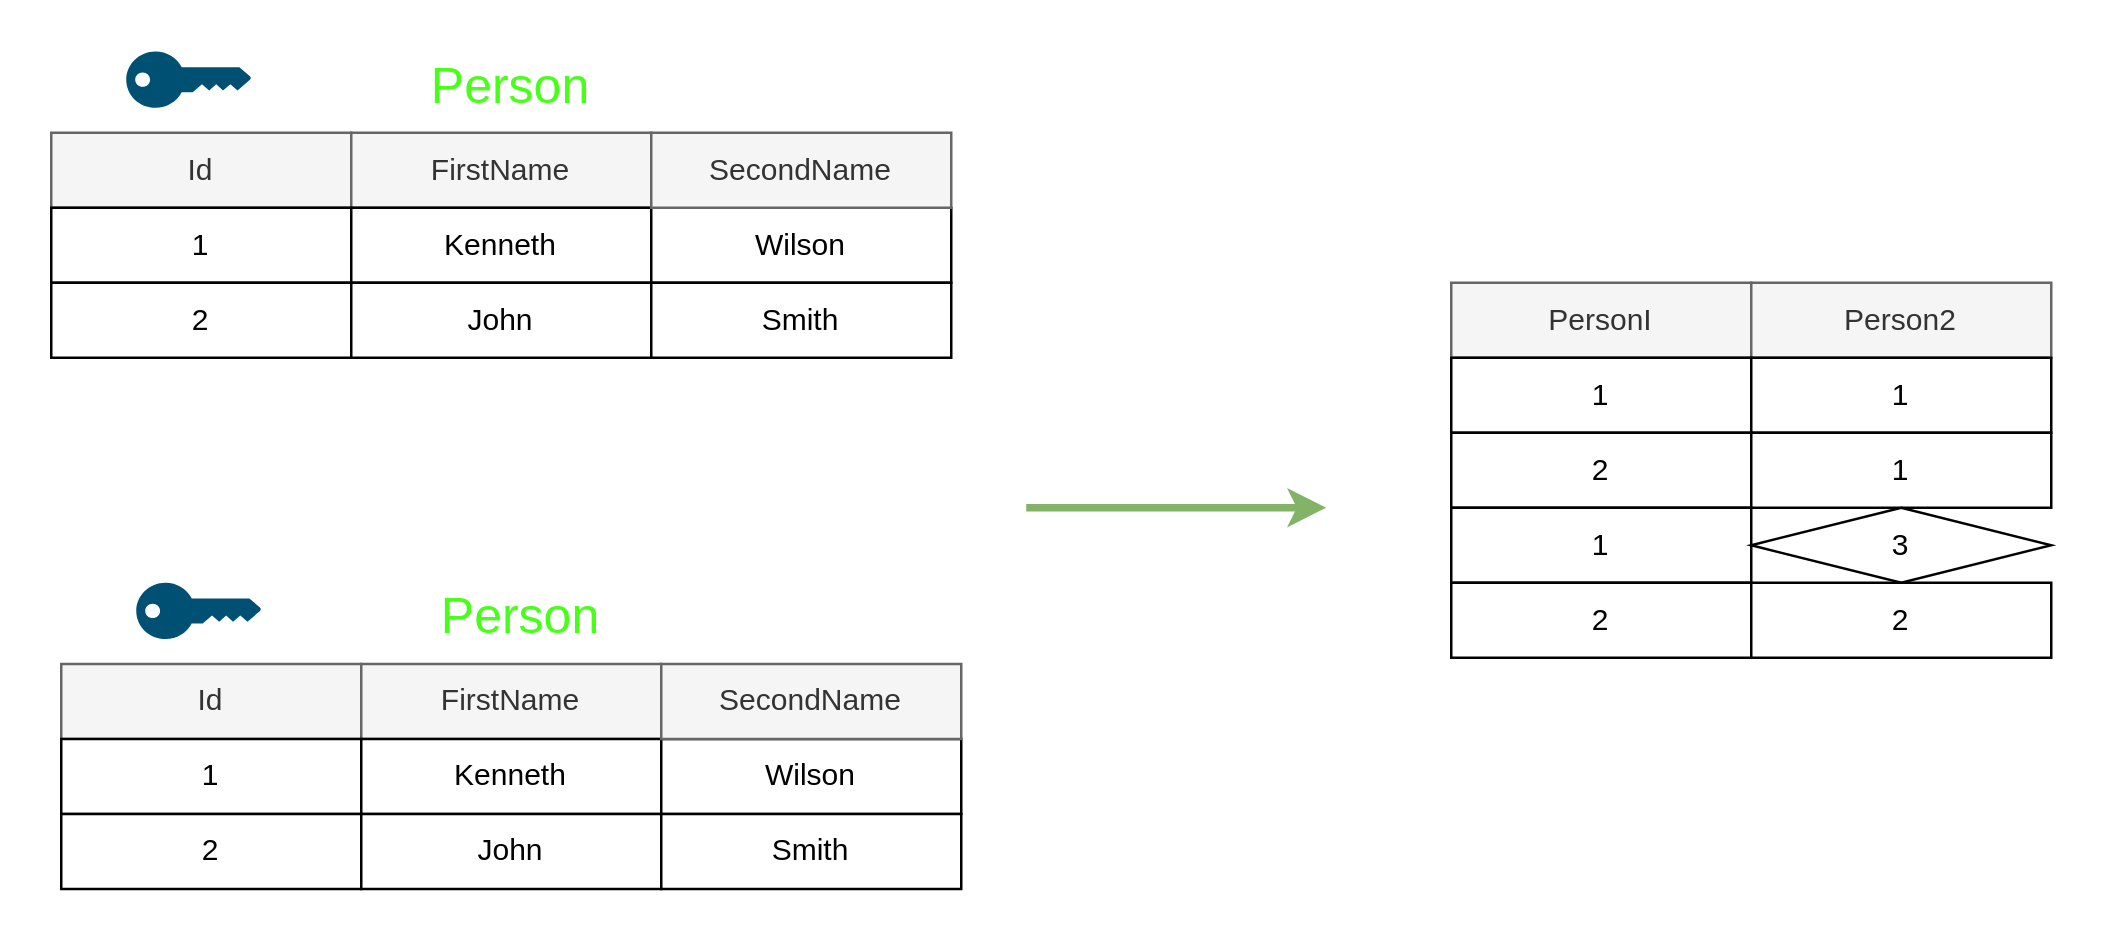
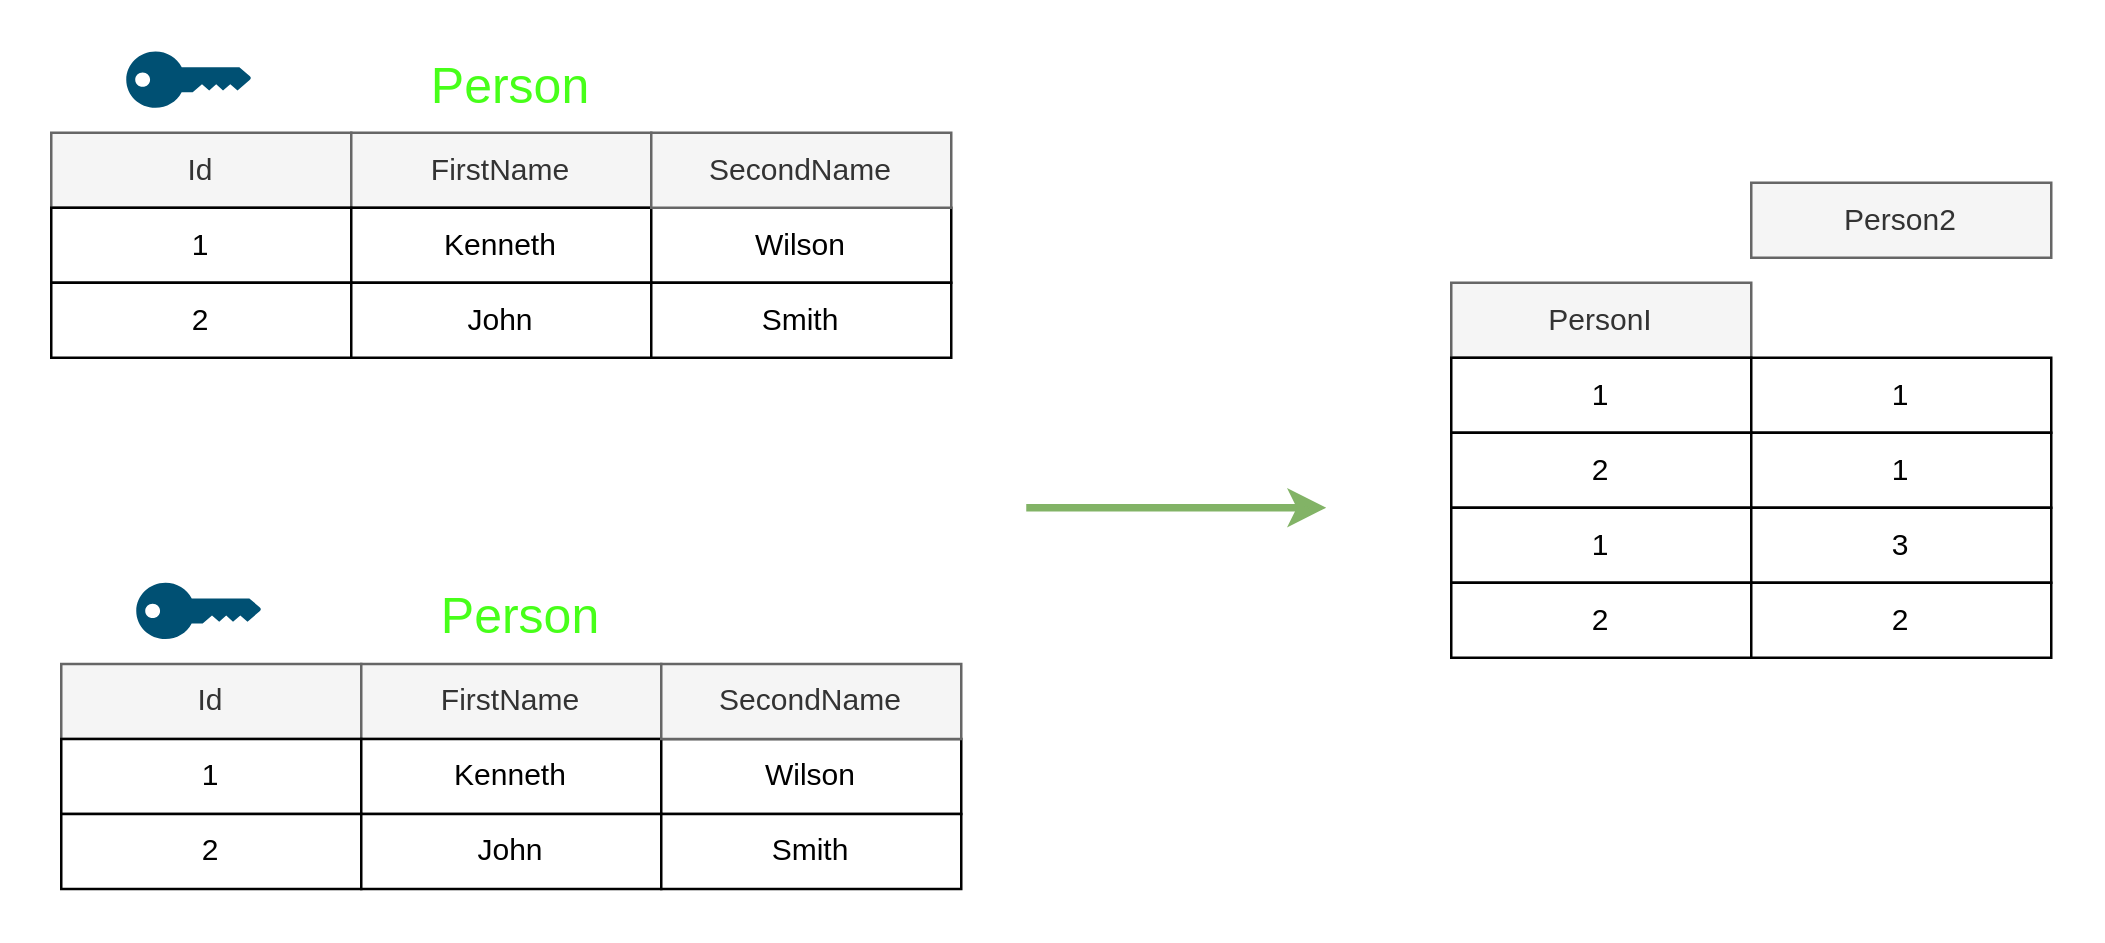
  <mxCell id="0" />
  <mxCell id="1" parent="0" />
  <mxCell id="2" value="PersonI" style="rounded=0;whiteSpace=wrap;html=1;fillColor=#f5f5f5;strokeColor=#666666;fontColor=#333333;" vertex="1" parent="1"><mxGeometry x="580" y="112.5" width="120" height="30" as="geometry" /></mxCell>
- <mxCell id="3" value="Person2" style="rounded=0;whiteSpace=wrap;html=1;fillColor=#f5f5f5;strokeColor=#666666;fontColor=#333333;" vertex="1" parent="1"><mxGeometry x="700" y="112.5" width="120" height="30" as="geometry" /></mxCell>
+ <mxCell id="3" value="Person2" style="rounded=0;whiteSpace=wrap;html=1;fillColor=#f5f5f5;strokeColor=#666666;fontColor=#333333;" vertex="1" parent="1"><mxGeometry x="700" y="72.5" width="120" height="30" as="geometry" /></mxCell>
  <mxCell id="4" value="1" style="rounded=0;whiteSpace=wrap;html=1;" vertex="1" parent="1"><mxGeometry x="580" y="142.5" width="120" height="30" as="geometry" /></mxCell>
  <mxCell id="5" value="1" style="rounded=0;whiteSpace=wrap;html=1;" vertex="1" parent="1"><mxGeometry x="700" y="142.5" width="120" height="30" as="geometry" /></mxCell>
  <mxCell id="6" value="" style="endArrow=classic;html=1;strokeWidth=3;fillColor=#d5e8d4;strokeColor=#82b366;" edge="1" parent="1"><mxGeometry width="50" height="50" relative="1" as="geometry"><mxPoint x="410" y="202.5" as="sourcePoint" /><mxPoint x="530" y="202.5" as="targetPoint" /></mxGeometry></mxCell>
  <mxCell id="7" value="Id" style="rounded=0;whiteSpace=wrap;html=1;fillColor=#f5f5f5;strokeColor=#666666;fontColor=#333333;" vertex="1" parent="1"><mxGeometry x="20" y="52.5" width="120" height="30" as="geometry" /></mxCell>
  <mxCell id="8" value="FirstName" style="rounded=0;whiteSpace=wrap;html=1;fillColor=#f5f5f5;strokeColor=#666666;fontColor=#333333;" vertex="1" parent="1"><mxGeometry x="140" y="52.5" width="120" height="30" as="geometry" /></mxCell>
  <mxCell id="9" value="1" style="rounded=0;whiteSpace=wrap;html=1;" vertex="1" parent="1"><mxGeometry x="20" y="82.5" width="120" height="30" as="geometry" /></mxCell>
  <mxCell id="10" value="Kenneth" style="rounded=0;whiteSpace=wrap;html=1;" vertex="1" parent="1"><mxGeometry x="140" y="82.5" width="120" height="30" as="geometry" /></mxCell>
  <mxCell id="11" value="Wilson" style="rounded=0;whiteSpace=wrap;html=1;" vertex="1" parent="1"><mxGeometry x="260" y="82.5" width="120" height="30" as="geometry" /></mxCell>
  <mxCell id="12" value="" style="points=[[0,0.5,0],[0.24,0,0],[0.5,0.28,0],[0.995,0.475,0],[0.5,0.72,0],[0.24,1,0]];verticalLabelPosition=bottom;html=1;verticalAlign=top;aspect=fixed;align=center;pointerEvents=1;shape=mxgraph.cisco19.key;fillColor=#005073;strokeColor=none;" vertex="1" parent="1"><mxGeometry x="50" y="20" width="50" height="22.5" as="geometry" /></mxCell>
  <mxCell id="13" value="Person" style="text;html=1;strokeColor=none;fillColor=none;align=center;verticalAlign=middle;whiteSpace=wrap;rounded=0;fontSize=20;fontColor=#47FF19;" vertex="1" parent="1"><mxGeometry x="184" y="22.5" width="40" height="20" as="geometry" /></mxCell>
  <mxCell id="14" value="SecondName" style="rounded=0;whiteSpace=wrap;html=1;fillColor=#f5f5f5;strokeColor=#666666;fontColor=#333333;" vertex="1" parent="1"><mxGeometry x="260" y="52.5" width="120" height="30" as="geometry" /></mxCell>
  <mxCell id="15" value="2" style="rounded=0;whiteSpace=wrap;html=1;" vertex="1" parent="1"><mxGeometry x="20" y="112.5" width="120" height="30" as="geometry" /></mxCell>
  <mxCell id="16" value="John" style="rounded=0;whiteSpace=wrap;html=1;" vertex="1" parent="1"><mxGeometry x="140" y="112.5" width="120" height="30" as="geometry" /></mxCell>
  <mxCell id="17" value="Smith" style="rounded=0;whiteSpace=wrap;html=1;" vertex="1" parent="1"><mxGeometry x="260" y="112.5" width="120" height="30" as="geometry" /></mxCell>
  <mxCell id="18" value="2" style="rounded=0;whiteSpace=wrap;html=1;" vertex="1" parent="1"><mxGeometry x="580" y="172.5" width="120" height="30" as="geometry" /></mxCell>
  <mxCell id="19" value="1" style="rounded=0;whiteSpace=wrap;html=1;" vertex="1" parent="1"><mxGeometry x="700" y="172.5" width="120" height="30" as="geometry" /></mxCell>
  <mxCell id="20" value="1" style="rounded=0;whiteSpace=wrap;html=1;" vertex="1" parent="1"><mxGeometry x="580" y="202.5" width="120" height="30" as="geometry" /></mxCell>
- <mxCell id="21" value="3" style="rhombus;whiteSpace=wrap;html=1;" vertex="1" parent="1"><mxGeometry x="700" y="202.5" width="120" height="30" as="geometry" /></mxCell>
+ <mxCell id="21" value="3" style="rounded=0;whiteSpace=wrap;html=1;" vertex="1" parent="1"><mxGeometry x="700" y="202.5" width="120" height="30" as="geometry" /></mxCell>
  <mxCell id="22" value="2" style="rounded=0;whiteSpace=wrap;html=1;" vertex="1" parent="1"><mxGeometry x="580" y="232.5" width="120" height="30" as="geometry" /></mxCell>
  <mxCell id="23" value="2" style="rounded=0;whiteSpace=wrap;html=1;" vertex="1" parent="1"><mxGeometry x="700" y="232.5" width="120" height="30" as="geometry" /></mxCell>
  <mxCell id="24" value="Id" style="rounded=0;whiteSpace=wrap;html=1;fillColor=#f5f5f5;strokeColor=#666666;fontColor=#333333;" vertex="1" parent="1"><mxGeometry x="24" y="265" width="120" height="30" as="geometry" /></mxCell>
  <mxCell id="25" value="FirstName" style="rounded=0;whiteSpace=wrap;html=1;fillColor=#f5f5f5;strokeColor=#666666;fontColor=#333333;" vertex="1" parent="1"><mxGeometry x="144" y="265" width="120" height="30" as="geometry" /></mxCell>
  <mxCell id="26" value="1" style="rounded=0;whiteSpace=wrap;html=1;" vertex="1" parent="1"><mxGeometry x="24" y="295" width="120" height="30" as="geometry" /></mxCell>
  <mxCell id="27" value="Kenneth" style="rounded=0;whiteSpace=wrap;html=1;" vertex="1" parent="1"><mxGeometry x="144" y="295" width="120" height="30" as="geometry" /></mxCell>
  <mxCell id="28" value="Wilson" style="rounded=0;whiteSpace=wrap;html=1;" vertex="1" parent="1"><mxGeometry x="264" y="295" width="120" height="30" as="geometry" /></mxCell>
  <mxCell id="29" value="" style="points=[[0,0.5,0],[0.24,0,0],[0.5,0.28,0],[0.995,0.475,0],[0.5,0.72,0],[0.24,1,0]];verticalLabelPosition=bottom;html=1;verticalAlign=top;aspect=fixed;align=center;pointerEvents=1;shape=mxgraph.cisco19.key;fillColor=#005073;strokeColor=none;" vertex="1" parent="1"><mxGeometry x="54" y="232.5" width="50" height="22.5" as="geometry" /></mxCell>
  <mxCell id="30" value="Person" style="text;html=1;strokeColor=none;fillColor=none;align=center;verticalAlign=middle;whiteSpace=wrap;rounded=0;fontSize=20;fontColor=#47FF19;" vertex="1" parent="1"><mxGeometry x="188" y="235" width="40" height="20" as="geometry" /></mxCell>
  <mxCell id="31" value="SecondName" style="rounded=0;whiteSpace=wrap;html=1;fillColor=#f5f5f5;strokeColor=#666666;fontColor=#333333;" vertex="1" parent="1"><mxGeometry x="264" y="265" width="120" height="30" as="geometry" /></mxCell>
  <mxCell id="32" value="2" style="rounded=0;whiteSpace=wrap;html=1;" vertex="1" parent="1"><mxGeometry x="24" y="325" width="120" height="30" as="geometry" /></mxCell>
  <mxCell id="33" value="John" style="rounded=0;whiteSpace=wrap;html=1;" vertex="1" parent="1"><mxGeometry x="144" y="325" width="120" height="30" as="geometry" /></mxCell>
  <mxCell id="34" value="Smith" style="rounded=0;whiteSpace=wrap;html=1;" vertex="1" parent="1"><mxGeometry x="264" y="325" width="120" height="30" as="geometry" /></mxCell>
